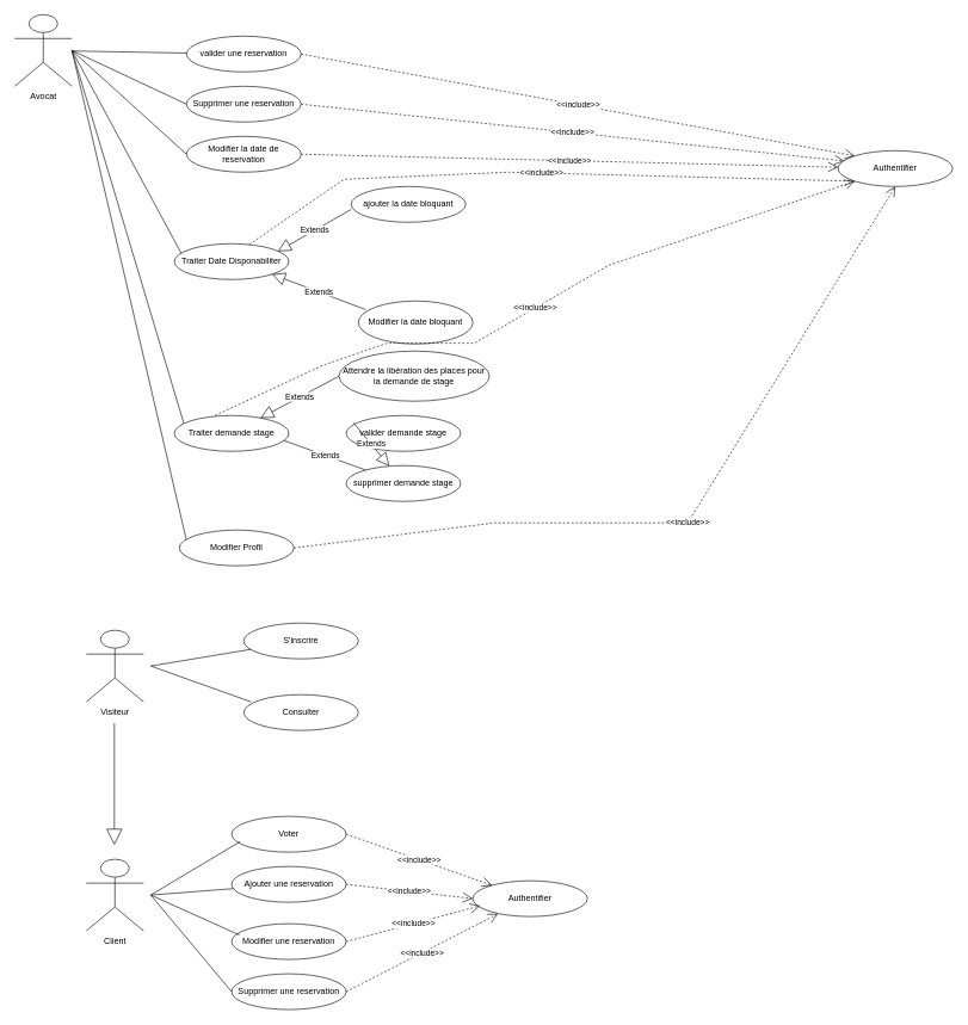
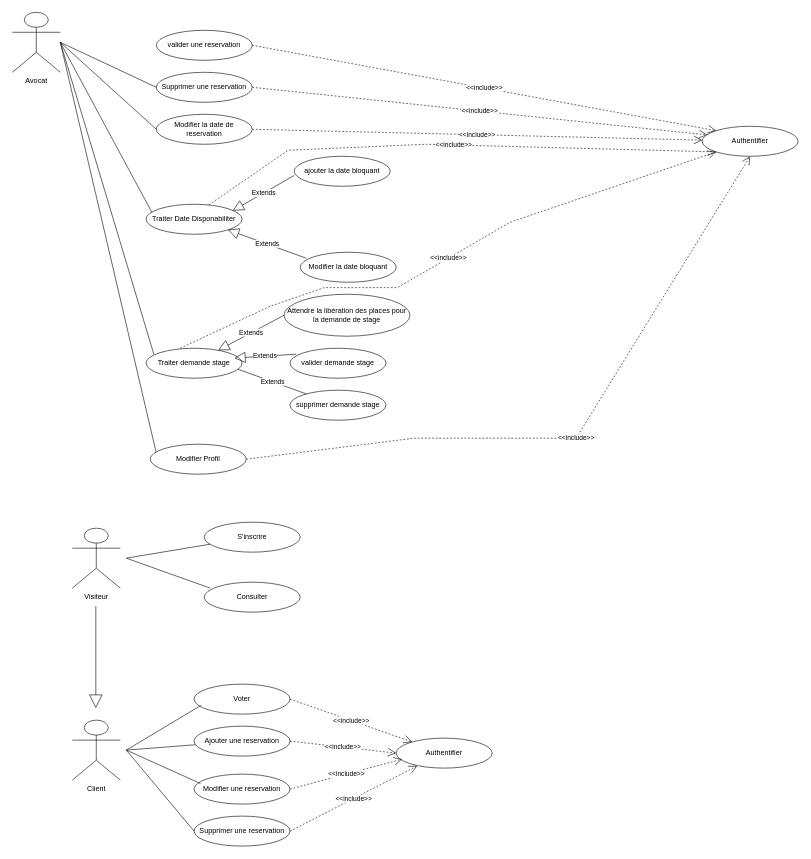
  <mxCell id="0" />
  <mxCell id="1" parent="0" />
  <mxCell id="2" value="Avocat" style="shape=umlActor;verticalLabelPosition=bottom;verticalAlign=top;html=1;outlineConnect=0;" vertex="1" parent="1"><mxGeometry x="20" y="20" width="80" height="100" as="geometry" /></mxCell>
  <mxCell id="3" value="valider une reservation" style="ellipse;whiteSpace=wrap;html=1;" vertex="1" parent="1"><mxGeometry x="260" y="50" width="160" height="50" as="geometry" /></mxCell>
  <mxCell id="4" value="Supprimer une reservation" style="ellipse;whiteSpace=wrap;html=1;" vertex="1" parent="1"><mxGeometry x="260" y="120" width="160" height="50" as="geometry" /></mxCell>
  <mxCell id="5" value="Modifier Profil" style="ellipse;whiteSpace=wrap;html=1;" vertex="1" parent="1"><mxGeometry x="250" y="740" width="160" height="50" as="geometry" /></mxCell>
  <mxCell id="6" value="ajouter la date bloquant" style="ellipse;whiteSpace=wrap;html=1;" vertex="1" parent="1"><mxGeometry x="490" y="260" width="160" height="50" as="geometry" /></mxCell>
- <mxCell id="7" value="Modifier la date bloquant" style="ellipse;whiteSpace=wrap;html=1;" vertex="1" parent="1"><mxGeometry x="500" y="420" width="160" height="60" as="geometry" /></mxCell>
+ <mxCell id="7" value="Modifier la date bloquant" style="ellipse;whiteSpace=wrap;html=1;" vertex="1" parent="1"><mxGeometry x="500" y="420" width="160" height="50" as="geometry" /></mxCell>
  <mxCell id="8" value="valider demande stage" style="ellipse;whiteSpace=wrap;html=1;" vertex="1" parent="1"><mxGeometry x="483" y="580" width="160" height="50" as="geometry" /></mxCell>
  <mxCell id="9" value="Modifier la date de reservation" style="ellipse;whiteSpace=wrap;html=1;" vertex="1" parent="1"><mxGeometry x="260" y="190" width="160" height="50" as="geometry" /></mxCell>
  <mxCell id="10" value="supprimer demande stage" style="ellipse;whiteSpace=wrap;html=1;" vertex="1" parent="1"><mxGeometry x="483" y="650" width="160" height="50" as="geometry" /></mxCell>
  <mxCell id="11" value="Attendre la libération des places pour la demande de stage" style="ellipse;whiteSpace=wrap;html=1;" vertex="1" parent="1"><mxGeometry x="473" y="490" width="210" height="70" as="geometry" /></mxCell>
- <mxCell id="12" value="" style="endArrow=none;html=1;" edge="1" parent="1" source="3" target="2"><mxGeometry width="50" height="50" relative="1" as="geometry"><mxPoint x="360" y="180" as="sourcePoint" /><mxPoint x="410" y="130" as="targetPoint" /></mxGeometry></mxCell>
  <mxCell id="13" value="" style="endArrow=none;html=1;exitX=0;exitY=0.5;exitDx=0;exitDy=0;" edge="1" parent="1" source="4"><mxGeometry width="50" height="50" relative="1" as="geometry"><mxPoint x="250" y="150" as="sourcePoint" /><mxPoint x="100" y="70" as="targetPoint" /></mxGeometry></mxCell>
  <mxCell id="14" value="" style="endArrow=none;html=1;exitX=0;exitY=0.5;exitDx=0;exitDy=0;" edge="1" parent="1" source="9"><mxGeometry width="50" height="50" relative="1" as="geometry"><mxPoint x="250" y="210" as="sourcePoint" /><mxPoint x="100" y="70" as="targetPoint" /></mxGeometry></mxCell>
  <mxCell id="15" value="Client" style="shape=umlActor;verticalLabelPosition=bottom;verticalAlign=top;html=1;outlineConnect=0;" vertex="1" parent="1"><mxGeometry x="120" y="1200" width="80" height="100" as="geometry" /></mxCell>
  <mxCell id="16" value="Visiteur" style="shape=umlActor;verticalLabelPosition=bottom;verticalAlign=top;html=1;outlineConnect=0;" vertex="1" parent="1"><mxGeometry x="120" y="880" width="80" height="100" as="geometry" /></mxCell>
  <mxCell id="17" value="Consulter" style="ellipse;whiteSpace=wrap;html=1;" vertex="1" parent="1"><mxGeometry x="340" y="970" width="160" height="50" as="geometry" /></mxCell>
  <mxCell id="18" value="Ajouter une reservation" style="ellipse;whiteSpace=wrap;html=1;" vertex="1" parent="1"><mxGeometry x="323" y="1210" width="160" height="50" as="geometry" /></mxCell>
  <mxCell id="19" value="Modifier une reservation" style="ellipse;whiteSpace=wrap;html=1;" vertex="1" parent="1"><mxGeometry x="323" y="1290" width="160" height="50" as="geometry" /></mxCell>
  <mxCell id="20" value="Supprimer une reservation" style="ellipse;whiteSpace=wrap;html=1;" vertex="1" parent="1"><mxGeometry x="323" y="1360" width="160" height="50" as="geometry" /></mxCell>
  <mxCell id="21" value="Voter" style="ellipse;whiteSpace=wrap;html=1;" vertex="1" parent="1"><mxGeometry x="323" y="1140" width="160" height="50" as="geometry" /></mxCell>
  <mxCell id="22" value="Traiter demande stage" style="ellipse;whiteSpace=wrap;html=1;" vertex="1" parent="1"><mxGeometry x="243" y="580" width="160" height="50" as="geometry" /></mxCell>
  <mxCell id="23" value="Traiter Date Disponabiliter" style="ellipse;whiteSpace=wrap;html=1;" vertex="1" parent="1"><mxGeometry x="243" y="340" width="160" height="50" as="geometry" /></mxCell>
  <mxCell id="24" value="Extends" style="endArrow=block;endSize=16;endFill=0;html=1;rounded=0;exitX=0;exitY=0.5;exitDx=0;exitDy=0;" edge="1" parent="1" source="11" target="22"><mxGeometry width="160" relative="1" as="geometry"><mxPoint x="453" y="530" as="sourcePoint" /><mxPoint x="613" y="530" as="targetPoint" /></mxGeometry></mxCell>
- <mxCell id="25" value="Extends" style="endArrow=block;endSize=16;endFill=0;html=1;rounded=0;exitX=0.063;exitY=0.2;exitDx=0;exitDy=0;exitPerimeter=0;" edge="1" parent="1" source="8" target="10"><mxGeometry width="160" relative="1" as="geometry"><mxPoint x="483" y="535" as="sourcePoint" /><mxPoint x="373" y="593" as="targetPoint" /></mxGeometry></mxCell>
+ <mxCell id="25" value="Extends" style="endArrow=block;endSize=16;endFill=0;html=1;rounded=0;exitX=0.063;exitY=0.2;exitDx=0;exitDy=0;exitPerimeter=0;entryX=0.92;entryY=0.329;entryDx=0;entryDy=0;entryPerimeter=0;" edge="1" parent="1" source="8" target="22"><mxGeometry width="160" relative="1" as="geometry"><mxPoint x="483" y="535" as="sourcePoint" /><mxPoint x="373" y="593" as="targetPoint" /></mxGeometry></mxCell>
  <mxCell id="26" value="Extends" style="endArrow=none;endSize=16;endFill=0;html=1;rounded=0;entryX=0.959;entryY=0.702;entryDx=0;entryDy=0;entryPerimeter=0;" edge="1" parent="1" source="10" target="22"><mxGeometry width="160" relative="1" as="geometry"><mxPoint x="503" y="600" as="sourcePoint" /><mxPoint x="400" y="606" as="targetPoint" /></mxGeometry></mxCell>
  <mxCell id="27" value="Extends" style="endArrow=block;endSize=16;endFill=0;html=1;rounded=0;exitX=0;exitY=0.5;exitDx=0;exitDy=0;entryX=0.904;entryY=0.213;entryDx=0;entryDy=0;entryPerimeter=0;" edge="1" parent="1" target="23"><mxGeometry width="160" relative="1" as="geometry"><mxPoint x="490" y="292" as="sourcePoint" /><mxPoint x="380" y="350" as="targetPoint" /></mxGeometry></mxCell>
  <mxCell id="28" value="Extends" style="endArrow=block;endSize=16;endFill=0;html=1;rounded=0;exitX=0.063;exitY=0.2;exitDx=0;exitDy=0;exitPerimeter=0;entryX=1;entryY=1;entryDx=0;entryDy=0;" edge="1" parent="1" source="7" target="23"><mxGeometry width="160" relative="1" as="geometry"><mxPoint x="510" y="385" as="sourcePoint" /><mxPoint x="400" y="370" as="targetPoint" /></mxGeometry></mxCell>
  <mxCell id="29" value="" style="endArrow=none;html=1;exitX=0.06;exitY=0.267;exitDx=0;exitDy=0;exitPerimeter=0;" edge="1" parent="1" source="23"><mxGeometry width="50" height="50" relative="1" as="geometry"><mxPoint x="270" y="225" as="sourcePoint" /><mxPoint x="100" y="70" as="targetPoint" /></mxGeometry></mxCell>
  <mxCell id="30" value="" style="endArrow=none;html=1;exitX=0.082;exitY=0.213;exitDx=0;exitDy=0;exitPerimeter=0;" edge="1" parent="1" source="22"><mxGeometry width="50" height="50" relative="1" as="geometry"><mxPoint x="263" y="363" as="sourcePoint" /><mxPoint x="100" y="70" as="targetPoint" /></mxGeometry></mxCell>
  <mxCell id="31" value="" style="endArrow=none;html=1;exitX=0.06;exitY=0.257;exitDx=0;exitDy=0;exitPerimeter=0;" edge="1" parent="1" source="5"><mxGeometry width="50" height="50" relative="1" as="geometry"><mxPoint x="243" y="635.5" as="sourcePoint" /><mxPoint x="100" y="70" as="targetPoint" /></mxGeometry></mxCell>
  <mxCell id="32" value="&amp;lt;&amp;lt;include&amp;gt;&amp;gt;" style="endArrow=open;endSize=12;dashed=1;html=1;rounded=0;exitX=1;exitY=0.5;exitDx=0;exitDy=0;entryX=0;entryY=0;entryDx=0;entryDy=0;" edge="1" parent="1" source="3" target="38"><mxGeometry width="160" relative="1" as="geometry"><mxPoint x="403" y="60" as="sourcePoint" /><mxPoint x="1170" y="220" as="targetPoint" /></mxGeometry></mxCell>
  <mxCell id="33" value="&amp;lt;&amp;lt;include&amp;gt;&amp;gt;" style="endArrow=open;endSize=12;dashed=1;html=1;rounded=0;exitX=1;exitY=0.5;exitDx=0;exitDy=0;entryX=0.055;entryY=0.289;entryDx=0;entryDy=0;entryPerimeter=0;" edge="1" parent="1" source="4" target="38"><mxGeometry width="160" relative="1" as="geometry"><mxPoint x="430" y="85" as="sourcePoint" /><mxPoint x="1160" y="230" as="targetPoint" /></mxGeometry></mxCell>
  <mxCell id="34" value="&amp;lt;&amp;lt;include&amp;gt;&amp;gt;" style="endArrow=open;endSize=12;dashed=1;html=1;rounded=0;exitX=1;exitY=0.5;exitDx=0;exitDy=0;" edge="1" parent="1" source="9" target="38"><mxGeometry width="160" relative="1" as="geometry"><mxPoint x="430" y="155" as="sourcePoint" /><mxPoint x="1170" y="240" as="targetPoint" /></mxGeometry></mxCell>
  <mxCell id="35" value="&amp;lt;&amp;lt;include&amp;gt;&amp;gt;" style="endArrow=open;endSize=12;dashed=1;html=1;rounded=0;exitX=0.655;exitY=0.019;exitDx=0;exitDy=0;exitPerimeter=0;entryX=0;entryY=1;entryDx=0;entryDy=0;" edge="1" parent="1" source="23" target="38"><mxGeometry width="160" relative="1" as="geometry"><mxPoint x="430" y="225" as="sourcePoint" /><mxPoint x="1180" y="250" as="targetPoint" /><Array as="points"><mxPoint x="480" y="250" /><mxPoint x="710" y="240" /></Array></mxGeometry></mxCell>
  <mxCell id="36" value="&amp;lt;&amp;lt;include&amp;gt;&amp;gt;" style="endArrow=open;endSize=12;dashed=1;html=1;rounded=0;exitX=0.655;exitY=0.019;exitDx=0;exitDy=0;exitPerimeter=0;entryX=0;entryY=1;entryDx=0;entryDy=0;" edge="1" parent="1" target="38"><mxGeometry width="160" relative="1" as="geometry"><mxPoint x="300" y="580" as="sourcePoint" /><mxPoint x="1180" y="260" as="targetPoint" /><Array as="points"><mxPoint x="450" y="510" /><mxPoint x="540" y="479" /><mxPoint x="662" y="479" /><mxPoint x="850" y="370" /></Array></mxGeometry></mxCell>
  <mxCell id="37" value="&amp;lt;&amp;lt;include&amp;gt;&amp;gt;" style="endArrow=open;endSize=12;dashed=1;html=1;rounded=0;exitX=0.655;exitY=0.019;exitDx=0;exitDy=0;exitPerimeter=0;entryX=0.5;entryY=1;entryDx=0;entryDy=0;" edge="1" parent="1" target="38"><mxGeometry width="160" relative="1" as="geometry"><mxPoint x="410" y="765" as="sourcePoint" /><mxPoint x="1170" y="280" as="targetPoint" /><Array as="points"><mxPoint x="690" y="730" /><mxPoint x="772" y="730" /><mxPoint x="850" y="730" /><mxPoint x="960" y="730" /></Array></mxGeometry></mxCell>
  <mxCell id="38" value="Authentifier" style="ellipse;whiteSpace=wrap;html=1;" vertex="1" parent="1"><mxGeometry x="1170" y="210" width="160" height="50" as="geometry" /></mxCell>
  <mxCell id="39" value="S'inscrire" style="ellipse;whiteSpace=wrap;html=1;" vertex="1" parent="1"><mxGeometry x="340" y="870" width="160" height="50" as="geometry" /></mxCell>
  <mxCell id="40" value="" style="endArrow=block;endSize=20;endFill=0;html=1;rounded=0;" edge="1" parent="1"><mxGeometry width="160" relative="1" as="geometry"><mxPoint x="159.23" y="1010" as="sourcePoint" /><mxPoint x="159.23" y="1180" as="targetPoint" /></mxGeometry></mxCell>
  <mxCell id="41" value="Authentifier" style="ellipse;whiteSpace=wrap;html=1;" vertex="1" parent="1"><mxGeometry x="660" y="1230" width="160" height="50" as="geometry" /></mxCell>
  <mxCell id="42" value="&amp;lt;&amp;lt;include&amp;gt;&amp;gt;" style="endArrow=open;endSize=12;dashed=1;html=1;rounded=0;exitX=1;exitY=0.5;exitDx=0;exitDy=0;" edge="1" parent="1" source="21" target="41"><mxGeometry width="160" relative="1" as="geometry"><mxPoint x="430" y="1050" as="sourcePoint" /><mxPoint x="590" y="1050" as="targetPoint" /></mxGeometry></mxCell>
  <mxCell id="43" value="&amp;lt;&amp;lt;include&amp;gt;&amp;gt;" style="endArrow=open;endSize=12;dashed=1;html=1;rounded=0;exitX=1;exitY=0.5;exitDx=0;exitDy=0;entryX=0;entryY=0.5;entryDx=0;entryDy=0;" edge="1" parent="1" source="18" target="41"><mxGeometry width="160" relative="1" as="geometry"><mxPoint x="493" y="1165" as="sourcePoint" /><mxPoint x="700" y="1246" as="targetPoint" /></mxGeometry></mxCell>
  <mxCell id="44" value="&amp;lt;&amp;lt;include&amp;gt;&amp;gt;" style="endArrow=open;endSize=12;dashed=1;html=1;rounded=0;exitX=1;exitY=0.5;exitDx=0;exitDy=0;" edge="1" parent="1" source="19"><mxGeometry width="160" relative="1" as="geometry"><mxPoint x="493" y="1245" as="sourcePoint" /><mxPoint x="670" y="1265" as="targetPoint" /></mxGeometry></mxCell>
  <mxCell id="45" value="&amp;lt;&amp;lt;include&amp;gt;&amp;gt;" style="endArrow=open;endSize=12;dashed=1;html=1;rounded=0;exitX=1;exitY=0.5;exitDx=0;exitDy=0;entryX=0.219;entryY=0.926;entryDx=0;entryDy=0;entryPerimeter=0;" edge="1" parent="1" source="20" target="41"><mxGeometry width="160" relative="1" as="geometry"><mxPoint x="493" y="1325" as="sourcePoint" /><mxPoint x="680" y="1275" as="targetPoint" /></mxGeometry></mxCell>
  <mxCell id="46" value="" style="endArrow=none;html=1;rounded=0;" edge="1" parent="1" target="39"><mxGeometry width="50" height="50" relative="1" as="geometry"><mxPoint x="210" y="930" as="sourcePoint" /><mxPoint x="470" y="950" as="targetPoint" /></mxGeometry></mxCell>
  <mxCell id="47" value="" style="endArrow=none;html=1;rounded=0;entryX=0.063;entryY=0.2;entryDx=0;entryDy=0;entryPerimeter=0;" edge="1" parent="1" target="17"><mxGeometry width="50" height="50" relative="1" as="geometry"><mxPoint x="210" y="930" as="sourcePoint" /><mxPoint x="359" y="917" as="targetPoint" /></mxGeometry></mxCell>
  <mxCell id="48" value="" style="endArrow=none;html=1;rounded=0;entryX=0.074;entryY=0.706;entryDx=0;entryDy=0;entryPerimeter=0;" edge="1" parent="1" target="21"><mxGeometry width="50" height="50" relative="1" as="geometry"><mxPoint x="210" y="1250" as="sourcePoint" /><mxPoint x="360" y="990" as="targetPoint" /></mxGeometry></mxCell>
  <mxCell id="49" value="" style="endArrow=none;html=1;rounded=0;" edge="1" parent="1" target="18"><mxGeometry width="50" height="50" relative="1" as="geometry"><mxPoint x="210" y="1250" as="sourcePoint" /><mxPoint x="345" y="1185" as="targetPoint" /></mxGeometry></mxCell>
  <mxCell id="50" value="" style="endArrow=none;html=1;rounded=0;entryX=0.067;entryY=0.313;entryDx=0;entryDy=0;entryPerimeter=0;" edge="1" parent="1" target="19"><mxGeometry width="50" height="50" relative="1" as="geometry"><mxPoint x="210" y="1250" as="sourcePoint" /><mxPoint x="335" y="1251" as="targetPoint" /></mxGeometry></mxCell>
  <mxCell id="51" value="" style="endArrow=none;html=1;rounded=0;entryX=0;entryY=0.5;entryDx=0;entryDy=0;" edge="1" parent="1" target="20"><mxGeometry width="50" height="50" relative="1" as="geometry"><mxPoint x="210" y="1250" as="sourcePoint" /><mxPoint x="344" y="1316" as="targetPoint" /></mxGeometry></mxCell>
